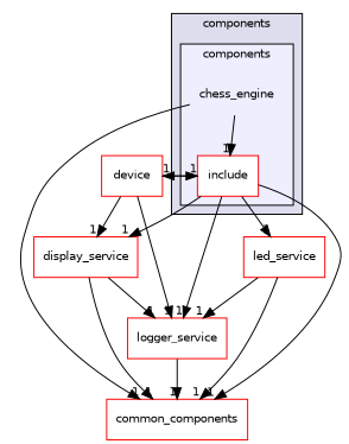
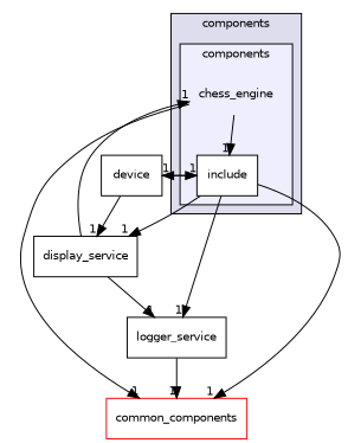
  digraph {
    compound=true
    node [fontname=Helvetica fontsize=10 shape=box color=red fillcolor=white style=filled]
    edge [headlabel=1 labeldistance=1.5 labelfontname=Helvetica labelfontsize=10]
    n1 [label=chess_engine shape=plaintext color="" fillcolor="" style=""]
-   n2 [label=include]
+   n2 [color=black label=include]
    n3 [label=common_components]
-   n4 [label=display_service]
-   n5 [label=led_service]
-   n6 [label=logger_service]
-   n7 [label=device]
+   n4 [color=black label=display_service]
+   n6 [color=black label=logger_service]
+   n7 [color=black label=device]
    subgraph cluster_1 {
      bgcolor="#ddddee"
      fontname=Helvetica
      fontsize=10
      label=components
      pencolor=black
      subgraph cluster_2 {
        bgcolor="#eeeeff"
        fontname=Helvetica
        fontsize=10
        label=components
        pencolor=black
        n1
        n2
      }
    }
    n1 -> n2
    n1 -> n3
    n2 -> n3
    n2 -> n4
-   n2 -> n5
    n2 -> n6
    n2 -> n7
-   n4 -> n3
+   n4 -> n1
    n4 -> n6
-   n5 -> n3
-   n5 -> n6
    n6 -> n3
    n7 -> n2
    n7 -> n4
-   n7 -> n6
  }
